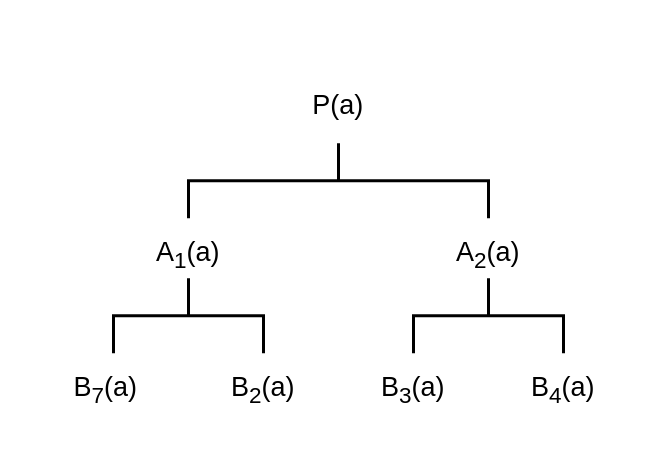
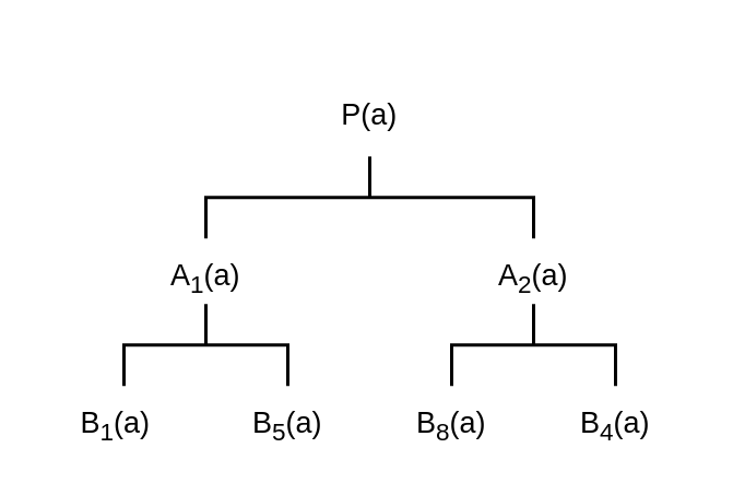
  <mxCell id="0" />
  <mxCell id="1" parent="0" />
  <mxCell id="2" value="" style="strokeWidth=2;html=1;shape=mxgraph.flowchart.annotation_2;align=left;pointerEvents=1;rotation=90;" vertex="1" parent="1"><mxGeometry x="200" y="20" width="50" height="200" as="geometry" /></mxCell>
  <mxCell id="3" value="P(a)" style="text;html=1;strokeColor=none;fillColor=none;align=center;verticalAlign=middle;whiteSpace=wrap;rounded=0;fontFamily=Helvetica;fontSize=18;" vertex="1" parent="1"><mxGeometry x="175" y="50" width="100" height="40" as="geometry" /></mxCell>
  <mxCell id="4" value="A&lt;sub&gt;1&lt;/sub&gt;(a)" style="text;html=1;strokeColor=none;fillColor=none;align=center;verticalAlign=middle;whiteSpace=wrap;rounded=0;fontFamily=Helvetica;fontSize=18;" vertex="1" parent="1"><mxGeometry x="75" y="150" width="100" height="40" as="geometry" /></mxCell>
  <mxCell id="5" value="A&lt;sub&gt;2&lt;/sub&gt;(a)" style="text;html=1;strokeColor=none;fillColor=none;align=center;verticalAlign=middle;whiteSpace=wrap;rounded=0;fontFamily=Helvetica;fontSize=18;" vertex="1" parent="1"><mxGeometry x="275" y="150" width="100" height="40" as="geometry" /></mxCell>
  <mxCell id="6" value="" style="strokeWidth=2;html=1;shape=mxgraph.flowchart.annotation_2;align=left;pointerEvents=1;fontFamily=Helvetica;fontSize=18;rotation=90;" vertex="1" parent="1"><mxGeometry x="100" y="160" width="50" height="100" as="geometry" /></mxCell>
  <mxCell id="7" value="" style="strokeWidth=2;html=1;shape=mxgraph.flowchart.annotation_2;align=left;pointerEvents=1;fontFamily=Helvetica;fontSize=18;rotation=90;" vertex="1" parent="1"><mxGeometry x="300" y="160" width="50" height="100" as="geometry" /></mxCell>
- <mxCell id="8" value="B&lt;sub&gt;7&lt;/sub&gt;(a)" style="text;html=1;strokeColor=none;fillColor=none;align=center;verticalAlign=middle;whiteSpace=wrap;rounded=0;fontFamily=Helvetica;fontSize=18;" vertex="1" parent="1"><mxGeometry x="20" y="240" width="100" height="40" as="geometry" /></mxCell>
- <mxCell id="9" value="B&lt;sub&gt;2&lt;/sub&gt;(a)" style="text;html=1;strokeColor=none;fillColor=none;align=center;verticalAlign=middle;whiteSpace=wrap;rounded=0;fontFamily=Helvetica;fontSize=18;" vertex="1" parent="1"><mxGeometry x="125" y="240" width="100" height="40" as="geometry" /></mxCell>
- <mxCell id="10" value="B&lt;sub&gt;3&lt;/sub&gt;(a)" style="text;html=1;strokeColor=none;fillColor=none;align=center;verticalAlign=middle;whiteSpace=wrap;rounded=0;fontFamily=Helvetica;fontSize=18;" vertex="1" parent="1"><mxGeometry x="225" y="240" width="100" height="40" as="geometry" /></mxCell>
+ <mxCell id="8" value="B&lt;sub&gt;1&lt;/sub&gt;(a)" style="text;html=1;strokeColor=none;fillColor=none;align=center;verticalAlign=middle;whiteSpace=wrap;rounded=0;fontFamily=Helvetica;fontSize=18;" vertex="1" parent="1"><mxGeometry x="20" y="240" width="100" height="40" as="geometry" /></mxCell>
+ <mxCell id="9" value="B&lt;sub&gt;5&lt;/sub&gt;(a)" style="text;html=1;strokeColor=none;fillColor=none;align=center;verticalAlign=middle;whiteSpace=wrap;rounded=0;fontFamily=Helvetica;fontSize=18;" vertex="1" parent="1"><mxGeometry x="125" y="240" width="100" height="40" as="geometry" /></mxCell>
+ <mxCell id="10" value="B&lt;sub&gt;8&lt;/sub&gt;(a)" style="text;html=1;strokeColor=none;fillColor=none;align=center;verticalAlign=middle;whiteSpace=wrap;rounded=0;fontFamily=Helvetica;fontSize=18;" vertex="1" parent="1"><mxGeometry x="225" y="240" width="100" height="40" as="geometry" /></mxCell>
  <mxCell id="11" value="B&lt;sub&gt;4&lt;/sub&gt;(a)" style="text;html=1;strokeColor=none;fillColor=none;align=center;verticalAlign=middle;whiteSpace=wrap;rounded=0;fontFamily=Helvetica;fontSize=18;" vertex="1" parent="1"><mxGeometry x="325" y="240" width="100" height="40" as="geometry" /></mxCell>
